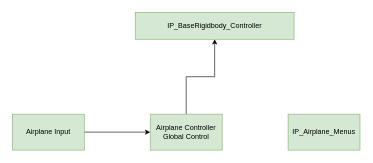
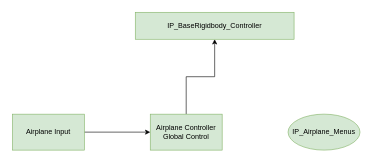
  <mxCell id="0" />
  <mxCell id="1" parent="0" />
  <mxCell id="2" style="edgeStyle=orthogonalEdgeStyle;rounded=0;orthogonalLoop=1;jettySize=auto;html=1;entryX=0.5;entryY=1;entryDx=0;entryDy=0;" edge="1" parent="1" source="3" target="4"><mxGeometry relative="1" as="geometry" /></mxCell>
  <mxCell id="3" value="Airplane Controller&lt;br&gt;Global Control" style="rounded=0;whiteSpace=wrap;html=1;fillColor=#d5e8d4;strokeColor=#82b366;" vertex="1" parent="1"><mxGeometry x="250" y="190" width="120" height="60" as="geometry" /></mxCell>
  <mxCell id="4" value="IP_BaseRigidbody_Controller" style="rounded=0;whiteSpace=wrap;html=1;fillColor=#d5e8d4;strokeColor=#82b366;" vertex="1" parent="1"><mxGeometry x="225" y="20" width="265" height="45" as="geometry" /></mxCell>
  <mxCell id="5" style="edgeStyle=orthogonalEdgeStyle;rounded=0;orthogonalLoop=1;jettySize=auto;html=1;" edge="1" parent="1" source="6" target="3"><mxGeometry relative="1" as="geometry" /></mxCell>
  <mxCell id="6" value="Airplane Input" style="rounded=0;whiteSpace=wrap;html=1;fillColor=#d5e8d4;strokeColor=#82b366;" vertex="1" parent="1"><mxGeometry x="20" y="190" width="120" height="60" as="geometry" /></mxCell>
- <mxCell id="7" value="IP_Airplane_Menus" style="rounded=0;whiteSpace=wrap;html=1;fillColor=#d5e8d4;strokeColor=#82b366;" vertex="1" parent="1"><mxGeometry x="480" y="190" width="120" height="60" as="geometry" /></mxCell>
+ <mxCell id="7" value="IP_Airplane_Menus" style="ellipse;whiteSpace=wrap;html=1;fillColor=#d5e8d4;strokeColor=#82b366;" vertex="1" parent="1"><mxGeometry x="480" y="190" width="120" height="60" as="geometry" /></mxCell>
